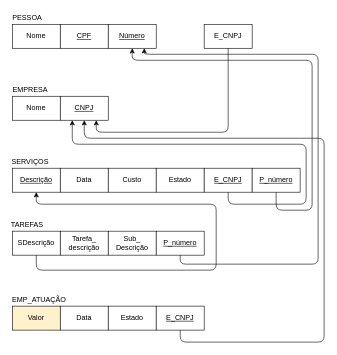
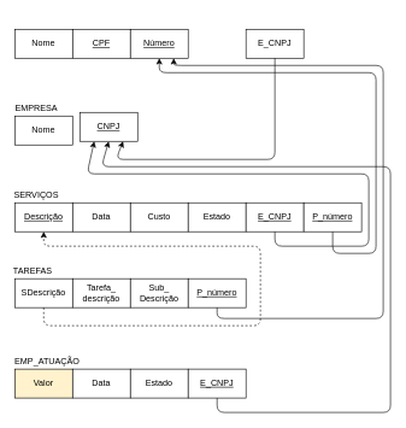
  <mxCell id="0" />
  <mxCell id="1" parent="0" />
  <mxCell id="2" value="Nome" style="rounded=0;whiteSpace=wrap;html=1;" vertex="1" parent="1"><mxGeometry x="20" y="40" width="80" height="40" as="geometry" /></mxCell>
  <mxCell id="3" value="CPF" style="rounded=0;whiteSpace=wrap;html=1;fontStyle=4" vertex="1" parent="1"><mxGeometry x="100" y="40" width="80" height="40" as="geometry" /></mxCell>
  <mxCell id="4" value="Número" style="rounded=0;whiteSpace=wrap;html=1;fontStyle=4" vertex="1" parent="1"><mxGeometry x="180" y="40" width="80" height="40" as="geometry" /></mxCell>
  <mxCell id="5" value="E_CNPJ" style="rounded=0;whiteSpace=wrap;html=1;" vertex="1" parent="1"><mxGeometry x="340" y="40" width="80" height="40" as="geometry" /></mxCell>
- <mxCell id="6" value="PESSOA" style="text;html=1;strokeColor=none;fillColor=none;align=center;verticalAlign=middle;whiteSpace=wrap;rounded=0;" vertex="1" parent="1"><mxGeometry x="20" y="20" width="50" height="20" as="geometry" /></mxCell>
  <mxCell id="7" value="Nome" style="rounded=0;whiteSpace=wrap;html=1;" vertex="1" parent="1"><mxGeometry x="20" y="160" width="80" height="40" as="geometry" /></mxCell>
- <mxCell id="8" value="CNPJ" style="rounded=0;whiteSpace=wrap;html=1;fontStyle=4" vertex="1" parent="1"><mxGeometry x="100" y="160" width="80" height="40" as="geometry" /></mxCell>
+ <mxCell id="8" value="CNPJ" style="rounded=0;whiteSpace=wrap;html=1;fontStyle=4" vertex="1" parent="1"><mxGeometry x="110" y="155" width="80" height="40" as="geometry" /></mxCell>
  <mxCell id="9" value="EMPRESA" style="text;html=1;strokeColor=none;fillColor=none;align=center;verticalAlign=middle;whiteSpace=wrap;rounded=0;" vertex="1" parent="1"><mxGeometry x="20" y="140" width="60" height="20" as="geometry" /></mxCell>
  <mxCell id="10" value="Descrição" style="rounded=0;whiteSpace=wrap;html=1;fontStyle=4" vertex="1" parent="1"><mxGeometry x="20" y="280" width="80" height="40" as="geometry" /></mxCell>
  <mxCell id="11" value="Data" style="rounded=0;whiteSpace=wrap;html=1;" vertex="1" parent="1"><mxGeometry x="100" y="280" width="80" height="40" as="geometry" /></mxCell>
  <mxCell id="12" value="Custo" style="rounded=0;whiteSpace=wrap;html=1;" vertex="1" parent="1"><mxGeometry x="180" y="280" width="80" height="40" as="geometry" /></mxCell>
  <mxCell id="13" value="Estado" style="rounded=0;whiteSpace=wrap;html=1;" vertex="1" parent="1"><mxGeometry x="260" y="280" width="80" height="40" as="geometry" /></mxCell>
  <mxCell id="14" value="E_CNPJ" style="rounded=0;whiteSpace=wrap;html=1;fontStyle=4" vertex="1" parent="1"><mxGeometry x="340" y="280" width="80" height="40" as="geometry" /></mxCell>
  <mxCell id="15" value="P_número" style="rounded=0;whiteSpace=wrap;html=1;fontStyle=4" vertex="1" parent="1"><mxGeometry x="420" y="280" width="80" height="40" as="geometry" /></mxCell>
  <mxCell id="16" value="SERVIÇOS" style="text;html=1;strokeColor=none;fillColor=none;align=center;verticalAlign=middle;whiteSpace=wrap;rounded=0;" vertex="1" parent="1"><mxGeometry x="20" y="260" width="60" height="20" as="geometry" /></mxCell>
  <mxCell id="17" value="SDescrição" style="rounded=0;whiteSpace=wrap;html=1;" vertex="1" parent="1"><mxGeometry x="20" y="385" width="80" height="40" as="geometry" /></mxCell>
  <mxCell id="18" value="Tarefa_&lt;br&gt;descrição" style="rounded=0;whiteSpace=wrap;html=1;" vertex="1" parent="1"><mxGeometry x="100" y="385" width="80" height="40" as="geometry" /></mxCell>
  <mxCell id="19" value="Sub_&lt;br&gt;Descrição" style="rounded=0;whiteSpace=wrap;html=1;" vertex="1" parent="1"><mxGeometry x="180" y="385" width="80" height="40" as="geometry" /></mxCell>
  <mxCell id="20" value="P_número" style="rounded=0;whiteSpace=wrap;html=1;fontStyle=4" vertex="1" parent="1"><mxGeometry x="260" y="385" width="80" height="40" as="geometry" /></mxCell>
  <mxCell id="21" value="TAREFAS" style="text;html=1;strokeColor=none;fillColor=none;align=center;verticalAlign=middle;whiteSpace=wrap;rounded=0;" vertex="1" parent="1"><mxGeometry x="20" y="365" width="50" height="20" as="geometry" /></mxCell>
  <mxCell id="22" value="Valor" style="rounded=0;whiteSpace=wrap;html=1;fillColor=#fff2cc;" vertex="1" parent="1"><mxGeometry x="20" y="510" width="80" height="40" as="geometry" /></mxCell>
  <mxCell id="23" value="Data" style="rounded=0;whiteSpace=wrap;html=1;" vertex="1" parent="1"><mxGeometry x="100" y="510" width="80" height="40" as="geometry" /></mxCell>
  <mxCell id="24" value="Estado" style="rounded=0;whiteSpace=wrap;html=1;" vertex="1" parent="1"><mxGeometry x="180" y="510" width="80" height="40" as="geometry" /></mxCell>
  <mxCell id="25" value="E_CNPJ" style="rounded=0;whiteSpace=wrap;html=1;fontStyle=4" vertex="1" parent="1"><mxGeometry x="260" y="510" width="80" height="40" as="geometry" /></mxCell>
  <mxCell id="26" value="EMP_ATUAÇÃO" style="text;html=1;strokeColor=none;fillColor=none;align=center;verticalAlign=middle;whiteSpace=wrap;rounded=0;" vertex="1" parent="1"><mxGeometry x="20" y="490" width="90" height="20" as="geometry" /></mxCell>
  <mxCell id="27" value="" style="endArrow=classic;html=1;exitX=0.5;exitY=1;exitDx=0;exitDy=0;entryX=0.75;entryY=1;entryDx=0;entryDy=0;" edge="1" parent="1" source="5" target="8"><mxGeometry width="50" height="50" relative="1" as="geometry"><mxPoint x="304" y="200" as="sourcePoint" /><mxPoint x="354" y="150" as="targetPoint" /><Array as="points"><mxPoint x="380" y="220" /><mxPoint x="160" y="220" /></Array></mxGeometry></mxCell>
  <mxCell id="28" value="" style="endArrow=classic;html=1;exitX=0.5;exitY=1;exitDx=0;exitDy=0;entryX=0.25;entryY=1;entryDx=0;entryDy=0;" edge="1" parent="1" source="14" target="8"><mxGeometry width="50" height="50" relative="1" as="geometry"><mxPoint x="460" y="425" as="sourcePoint" /><mxPoint x="510" y="375" as="targetPoint" /><Array as="points"><mxPoint x="380" y="340" /><mxPoint x="510" y="340" /><mxPoint x="510" y="240" /><mxPoint x="120" y="240" /></Array></mxGeometry></mxCell>
  <mxCell id="29" value="" style="endArrow=classic;html=1;exitX=0.5;exitY=1;exitDx=0;exitDy=0;entryX=0.5;entryY=1;entryDx=0;entryDy=0;" edge="1" parent="1" source="15" target="4"><mxGeometry width="50" height="50" relative="1" as="geometry"><mxPoint x="200" y="330" as="sourcePoint" /><mxPoint x="250" y="280" as="targetPoint" /><Array as="points"><mxPoint x="460" y="350" /><mxPoint x="520" y="350" /><mxPoint x="520" y="100" /><mxPoint x="220" y="100" /></Array></mxGeometry></mxCell>
- <mxCell id="30" value="" style="endArrow=classic;html=1;exitX=0.5;exitY=1;exitDx=0;exitDy=0;entryX=0.5;entryY=1;entryDx=0;entryDy=0;" edge="1" parent="1" source="17" target="10"><mxGeometry width="50" height="50" relative="1" as="geometry"><mxPoint x="100" y="470" as="sourcePoint" /><mxPoint x="150" y="420" as="targetPoint" /><Array as="points"><mxPoint x="60" y="450" /><mxPoint x="360" y="450" /><mxPoint x="360" y="340" /><mxPoint x="60" y="340" /></Array></mxGeometry></mxCell>
+ <mxCell id="30" value="" style="endArrow=classic;html=1;exitX=0.5;exitY=1;exitDx=0;exitDy=0;entryX=0.5;entryY=1;entryDx=0;entryDy=0;dashed=1;" edge="1" parent="1" source="17" target="10"><mxGeometry width="50" height="50" relative="1" as="geometry"><mxPoint x="100" y="470" as="sourcePoint" /><mxPoint x="150" y="420" as="targetPoint" /><Array as="points"><mxPoint x="60" y="450" /><mxPoint x="360" y="450" /><mxPoint x="360" y="340" /><mxPoint x="60" y="340" /></Array></mxGeometry></mxCell>
  <mxCell id="31" value="" style="endArrow=classic;html=1;exitX=0.5;exitY=1;exitDx=0;exitDy=0;entryX=0.75;entryY=1;entryDx=0;entryDy=0;" edge="1" parent="1" source="20" target="4"><mxGeometry width="50" height="50" relative="1" as="geometry"><mxPoint x="200" y="330" as="sourcePoint" /><mxPoint x="250" y="280" as="targetPoint" /><Array as="points"><mxPoint x="300" y="440" /><mxPoint x="530" y="440" /><mxPoint x="530" y="90" /><mxPoint x="240" y="90" /></Array></mxGeometry></mxCell>
  <mxCell id="32" value="" style="endArrow=classic;html=1;exitX=0.5;exitY=1;exitDx=0;exitDy=0;entryX=0.5;entryY=1;entryDx=0;entryDy=0;" edge="1" parent="1" source="25" target="8"><mxGeometry width="50" height="50" relative="1" as="geometry"><mxPoint x="40" y="320" as="sourcePoint" /><mxPoint x="90" y="270" as="targetPoint" /><Array as="points"><mxPoint x="300" y="570" /><mxPoint x="540" y="570" /><mxPoint x="540" y="230" /><mxPoint x="140" y="230" /></Array></mxGeometry></mxCell>
